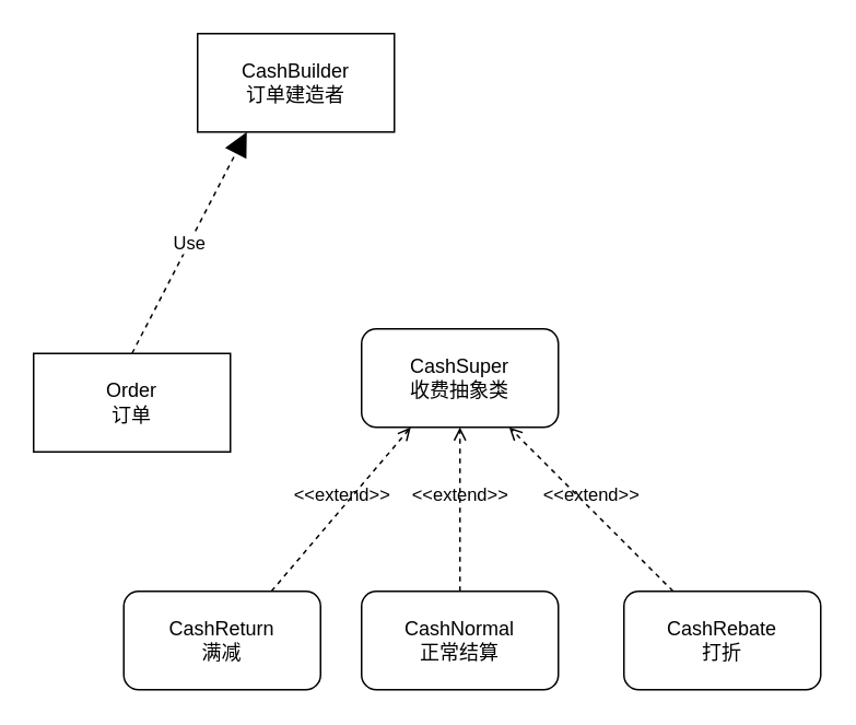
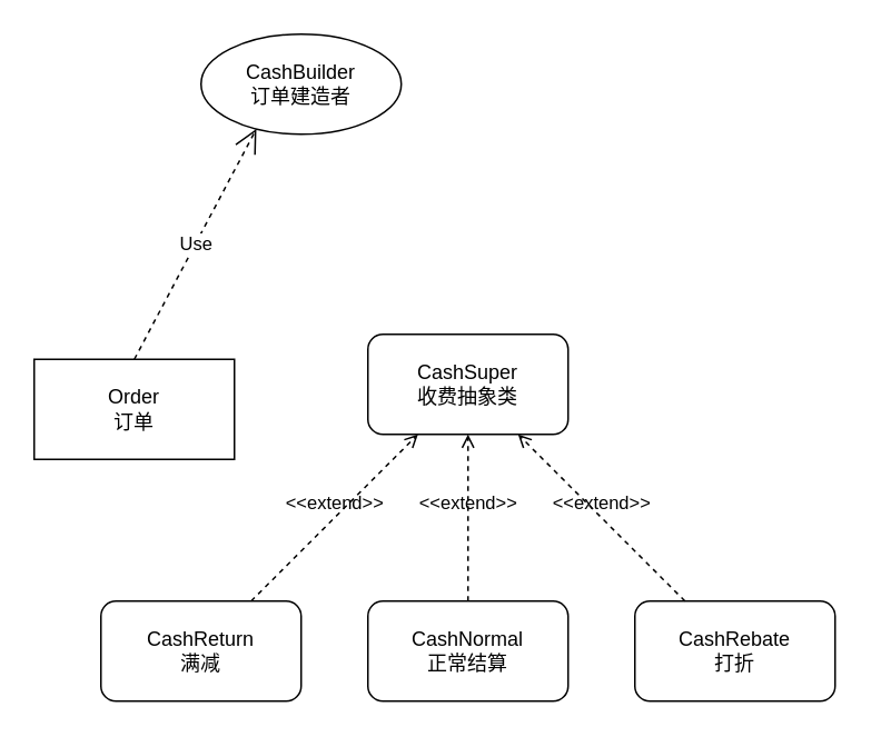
  <mxCell id="0" />
  <mxCell id="1" parent="0" />
  <mxCell id="2" value="Order&lt;br&gt;订单" style="rounded=0;whiteSpace=wrap;html=1;" vertex="1" parent="1"><mxGeometry x="20" y="215" width="120" height="60" as="geometry" /></mxCell>
  <mxCell id="3" value="CashSuper&lt;br&gt;收费抽象类" style="rounded=1;whiteSpace=wrap;html=1;" vertex="1" parent="1"><mxGeometry x="220" y="200" width="120" height="60" as="geometry" /></mxCell>
  <mxCell id="4" value="CashNormal&lt;br&gt;正常结算" style="rounded=1;whiteSpace=wrap;html=1;" vertex="1" parent="1"><mxGeometry x="220" y="360" width="120" height="60" as="geometry" /></mxCell>
- <mxCell id="5" value="CashReturn&lt;br&gt;满减" style="rounded=1;whiteSpace=wrap;html=1;" vertex="1" parent="1"><mxGeometry x="75" y="360" width="120" height="60" as="geometry" /></mxCell>
+ <mxCell id="5" value="CashReturn&lt;br&gt;满减" style="rounded=1;whiteSpace=wrap;html=1;" vertex="1" parent="1"><mxGeometry x="60" y="360" width="120" height="60" as="geometry" /></mxCell>
  <mxCell id="6" value="CashRebate&lt;br&gt;打折" style="rounded=1;whiteSpace=wrap;html=1;" vertex="1" parent="1"><mxGeometry x="380" y="360" width="120" height="60" as="geometry" /></mxCell>
  <mxCell id="7" value="&amp;lt;&amp;lt;extend&amp;gt;&amp;gt;" style="html=1;verticalAlign=bottom;labelBackgroundColor=none;endArrow=open;endFill=0;dashed=1;rounded=0;exitX=0.75;exitY=0;exitDx=0;exitDy=0;entryX=0.25;entryY=1;entryDx=0;entryDy=0;" edge="1" parent="1" source="5" target="3"><mxGeometry width="160" relative="1" as="geometry"><mxPoint x="210" y="310" as="sourcePoint" /><mxPoint x="370" y="310" as="targetPoint" /></mxGeometry></mxCell>
  <mxCell id="8" value="&amp;lt;&amp;lt;extend&amp;gt;&amp;gt;" style="html=1;verticalAlign=bottom;labelBackgroundColor=none;endArrow=open;endFill=0;dashed=1;rounded=0;exitX=0.25;exitY=0;exitDx=0;exitDy=0;entryX=0.75;entryY=1;entryDx=0;entryDy=0;" edge="1" parent="1" source="6" target="3"><mxGeometry width="160" relative="1" as="geometry"><mxPoint x="160" y="370" as="sourcePoint" /><mxPoint x="260" y="270" as="targetPoint" /></mxGeometry></mxCell>
  <mxCell id="9" value="&amp;lt;&amp;lt;extend&amp;gt;&amp;gt;" style="html=1;verticalAlign=bottom;labelBackgroundColor=none;endArrow=open;endFill=0;dashed=1;rounded=0;exitX=0.5;exitY=0;exitDx=0;exitDy=0;entryX=0.5;entryY=1;entryDx=0;entryDy=0;" edge="1" parent="1" source="4" target="3"><mxGeometry width="160" relative="1" as="geometry"><mxPoint x="170" y="380" as="sourcePoint" /><mxPoint x="270" y="280" as="targetPoint" /></mxGeometry></mxCell>
- <mxCell id="10" value="CashBuilder&lt;br&gt;订单建造者" style="rounded=0;whiteSpace=wrap;html=1;" vertex="1" parent="1"><mxGeometry x="120" y="20" width="120" height="60" as="geometry" /></mxCell>
- <mxCell id="11" value="Use" style="endArrow=block;endSize=12;dashed=1;html=1;rounded=0;exitX=0.5;exitY=0;exitDx=0;exitDy=0;entryX=0.25;entryY=1;entryDx=0;entryDy=0;" edge="1" parent="1" source="2" target="10"><mxGeometry width="160" relative="1" as="geometry"><mxPoint x="210" y="240" as="sourcePoint" /><mxPoint x="370" y="240" as="targetPoint" /></mxGeometry></mxCell>
+ <mxCell id="10" value="CashBuilder&lt;br&gt;订单建造者" style="ellipse;whiteSpace=wrap;html=1;" vertex="1" parent="1"><mxGeometry x="120" y="20" width="120" height="60" as="geometry" /></mxCell>
+ <mxCell id="11" value="Use" style="endArrow=open;endSize=12;dashed=1;html=1;rounded=0;exitX=0.5;exitY=0;exitDx=0;exitDy=0;entryX=0.25;entryY=1;entryDx=0;entryDy=0;" edge="1" parent="1" source="2" target="10"><mxGeometry width="160" relative="1" as="geometry"><mxPoint x="210" y="240" as="sourcePoint" /><mxPoint x="370" y="240" as="targetPoint" /></mxGeometry></mxCell>
